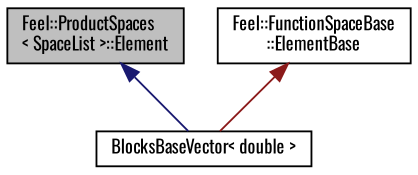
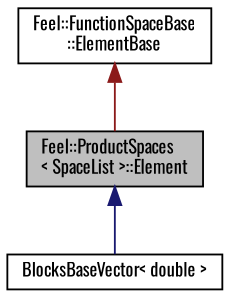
  digraph {
    fontname=Oswald
    node [color=black fillcolor=white fontname=Oswald fontsize=10 shape=record style=filled]
    edge [dir=back fontname=Oswald fontsize=10 labelfontname=Helvetica labelfontsize=10 style=solid]
    n1 [fillcolor=grey75 fontcolor=black height=0.2 label="Feel::ProductSpaces\l\< SpaceList \>::Element" width=0.4]
    n2 [height=0.2 label="BlocksBaseVector\< double \>" width=0.4]
    n3 [height=0.2 label="Feel::FunctionSpaceBase\l::ElementBase" width=0.4]
    n1 -> n2 [color=midnightblue]
-   n3 -> n2 [color=firebrick4]
+   n3 -> n1 [color=firebrick4]
  }
